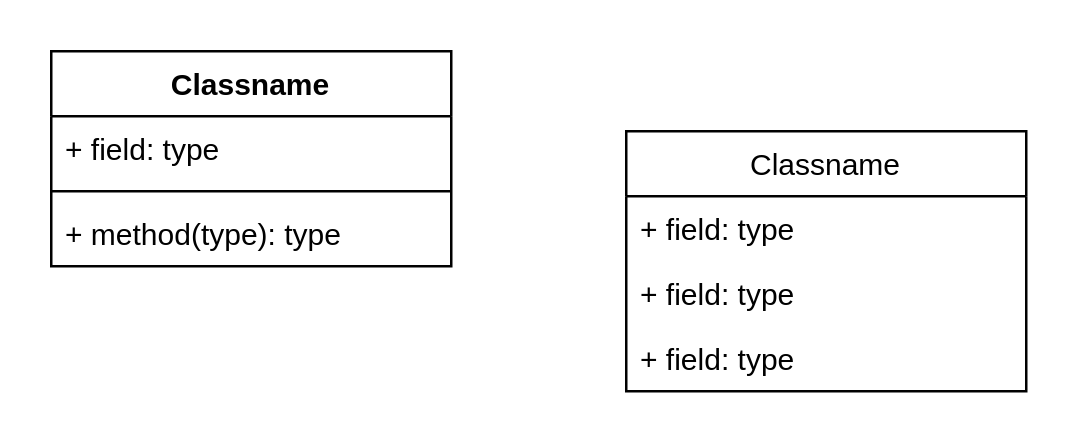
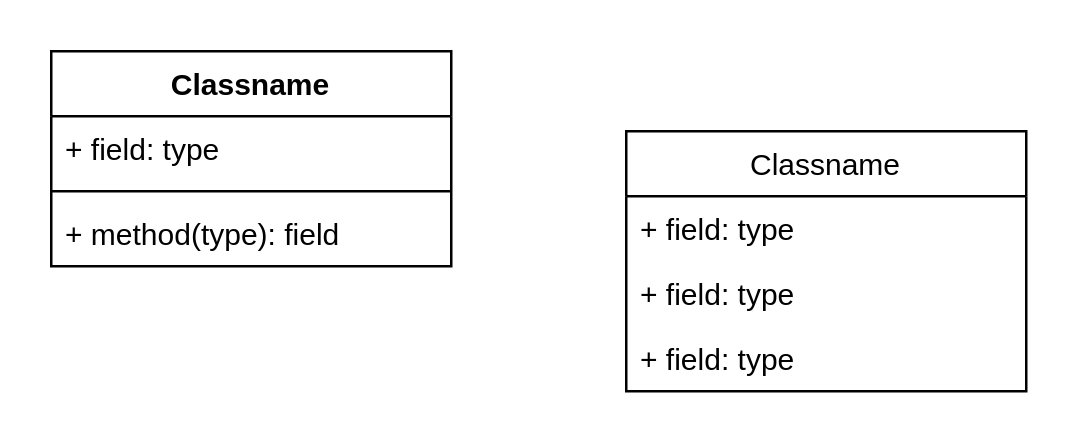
  <mxCell id="0" />
  <mxCell id="1" parent="0" />
  <mxCell id="2" value="Classname" style="swimlane;fontStyle=0;childLayout=stackLayout;horizontal=1;startSize=26;fillColor=none;horizontalStack=0;resizeParent=1;resizeParentMax=0;resizeLast=0;collapsible=1;marginBottom=0;" vertex="1" parent="1"><mxGeometry x="250" y="52" width="160" height="104" as="geometry"><mxRectangle x="370" y="170" width="100" height="30" as="alternateBounds" /></mxGeometry></mxCell>
  <mxCell id="3" value="+ field: type" style="text;strokeColor=none;fillColor=none;align=left;verticalAlign=top;spacingLeft=4;spacingRight=4;overflow=hidden;rotatable=0;points=[[0,0.5],[1,0.5]];portConstraint=eastwest;" vertex="1" parent="2"><mxGeometry y="26" width="160" height="26" as="geometry" /></mxCell>
  <mxCell id="4" value="+ field: type" style="text;strokeColor=none;fillColor=none;align=left;verticalAlign=top;spacingLeft=4;spacingRight=4;overflow=hidden;rotatable=0;points=[[0,0.5],[1,0.5]];portConstraint=eastwest;" vertex="1" parent="2"><mxGeometry y="52" width="160" height="26" as="geometry" /></mxCell>
  <mxCell id="5" value="+ field: type" style="text;strokeColor=none;fillColor=none;align=left;verticalAlign=top;spacingLeft=4;spacingRight=4;overflow=hidden;rotatable=0;points=[[0,0.5],[1,0.5]];portConstraint=eastwest;" vertex="1" parent="2"><mxGeometry y="78" width="160" height="26" as="geometry" /></mxCell>
  <mxCell id="6" value="Classname" style="swimlane;fontStyle=1;align=center;verticalAlign=top;childLayout=stackLayout;horizontal=1;startSize=26;horizontalStack=0;resizeParent=1;resizeParentMax=0;resizeLast=0;collapsible=1;marginBottom=0;" vertex="1" parent="1"><mxGeometry x="20" y="20" width="160" height="86" as="geometry"><mxRectangle x="140" y="138" width="100" height="30" as="alternateBounds" /></mxGeometry></mxCell>
  <mxCell id="7" value="+ field: type" style="text;strokeColor=none;fillColor=none;align=left;verticalAlign=top;spacingLeft=4;spacingRight=4;overflow=hidden;rotatable=0;points=[[0,0.5],[1,0.5]];portConstraint=eastwest;" vertex="1" parent="6"><mxGeometry y="26" width="160" height="26" as="geometry" /></mxCell>
  <mxCell id="8" value="" style="line;strokeWidth=1;fillColor=none;align=left;verticalAlign=middle;spacingTop=-1;spacingLeft=3;spacingRight=3;rotatable=0;labelPosition=right;points=[];portConstraint=eastwest;strokeColor=inherit;" vertex="1" parent="6"><mxGeometry y="52" width="160" height="8" as="geometry" /></mxCell>
- <mxCell id="9" value="+ method(type): type" style="text;strokeColor=none;fillColor=none;align=left;verticalAlign=top;spacingLeft=4;spacingRight=4;overflow=hidden;rotatable=0;points=[[0,0.5],[1,0.5]];portConstraint=eastwest;" vertex="1" parent="6"><mxGeometry y="60" width="160" height="26" as="geometry" /></mxCell>
+ <mxCell id="9" value="+ method(type): field" style="text;strokeColor=none;fillColor=none;align=left;verticalAlign=top;spacingLeft=4;spacingRight=4;overflow=hidden;rotatable=0;points=[[0,0.5],[1,0.5]];portConstraint=eastwest;" vertex="1" parent="6"><mxGeometry y="60" width="160" height="26" as="geometry" /></mxCell>
